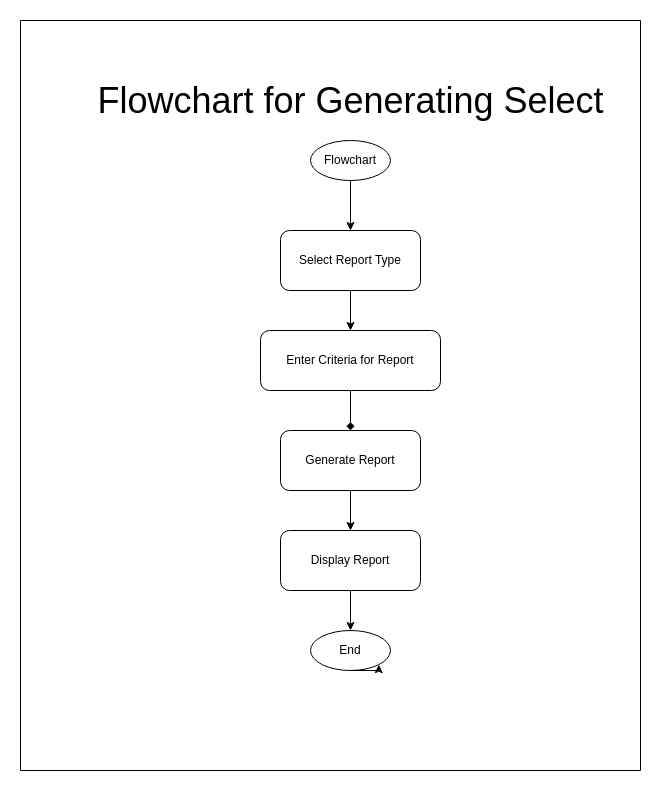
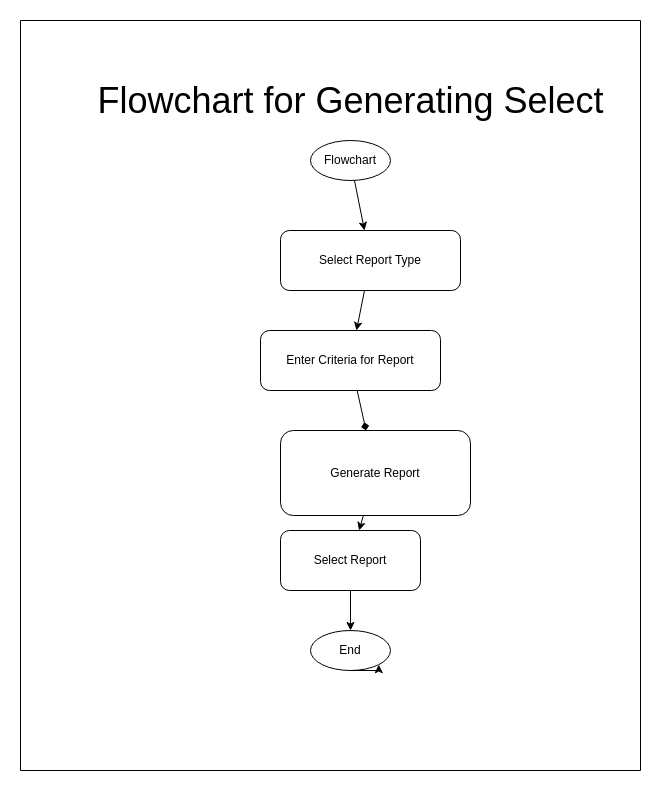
  <mxCell id="0" />
  <mxCell id="1" parent="0" />
  <mxCell id="2" value="Flowchart" style="ellipse;whiteSpace=wrap;html=1;aspect=fixed;" parent="1" vertex="1"><mxGeometry x="310" y="140" width="80" height="40" as="geometry" /></mxCell>
- <mxCell id="3" value="Select Report Type" style="rounded=1;whiteSpace=wrap;html=1;" parent="1" vertex="1"><mxGeometry x="280" y="230" width="140" height="60" as="geometry" /></mxCell>
+ <mxCell id="3" value="Select Report Type" style="rounded=1;whiteSpace=wrap;html=1;" parent="1" vertex="1"><mxGeometry x="280" y="230" width="180" height="60" as="geometry" /></mxCell>
  <mxCell id="4" value="Enter Criteria for Report" style="rounded=1;whiteSpace=wrap;html=1;" parent="1" vertex="1"><mxGeometry x="260" y="330" width="180" height="60" as="geometry" /></mxCell>
- <mxCell id="5" value="Generate Report" style="rounded=1;whiteSpace=wrap;html=1;" parent="1" vertex="1"><mxGeometry x="280" y="430" width="140" height="60" as="geometry" /></mxCell>
- <mxCell id="6" value="Display Report" style="rounded=1;whiteSpace=wrap;html=1;" parent="1" vertex="1"><mxGeometry x="280" y="530" width="140" height="60" as="geometry" /></mxCell>
+ <mxCell id="5" value="Generate Report" style="rounded=1;whiteSpace=wrap;html=1;" parent="1" vertex="1"><mxGeometry x="280" y="430" width="190" height="85" as="geometry" /></mxCell>
+ <mxCell id="6" value="Select Report" style="rounded=1;whiteSpace=wrap;html=1;" parent="1" vertex="1"><mxGeometry x="280" y="530" width="140" height="60" as="geometry" /></mxCell>
  <mxCell id="7" value="End" style="ellipse;whiteSpace=wrap;html=1;aspect=fixed;" parent="1" vertex="1"><mxGeometry x="310" y="630" width="80" height="40" as="geometry" /></mxCell>
  <mxCell id="8" parent="1" source="2" target="3" edge="1"><mxGeometry relative="1" as="geometry" /></mxCell>
  <mxCell id="9" parent="1" source="3" target="4" edge="1"><mxGeometry relative="1" as="geometry" /></mxCell>
  <mxCell id="10" parent="1" source="4" target="5" edge="1" style="endArrow=diamond;"><mxGeometry relative="1" as="geometry" /></mxCell>
  <mxCell id="11" parent="1" source="5" target="6" edge="1"><mxGeometry relative="1" as="geometry" /></mxCell>
  <mxCell id="12" parent="1" source="6" target="7" edge="1"><mxGeometry relative="1" as="geometry" /></mxCell>
  <mxCell id="13" style="edgeStyle=orthogonalEdgeStyle;rounded=0;orthogonalLoop=1;jettySize=auto;html=1;exitX=0.5;exitY=1;exitDx=0;exitDy=0;entryX=1;entryY=1;entryDx=0;entryDy=0;" parent="1" source="7" target="7" edge="1"><mxGeometry relative="1" as="geometry" /></mxCell>
  <mxCell id="14" value="&lt;font style=&quot;font-size: 36px;&quot;&gt;Flowchart for Generating Select&lt;/font&gt;" style="text;html=1;align=center;verticalAlign=middle;resizable=0;points=[];autosize=1;strokeColor=none;fillColor=none;" parent="1" vertex="1"><mxGeometry x="70" y="70" width="560" height="60" as="geometry" /></mxCell>
  <mxCell id="15" value="" style="swimlane;startSize=0;" vertex="1" parent="1"><mxGeometry x="20" y="20" width="620" height="750" as="geometry" /></mxCell>
